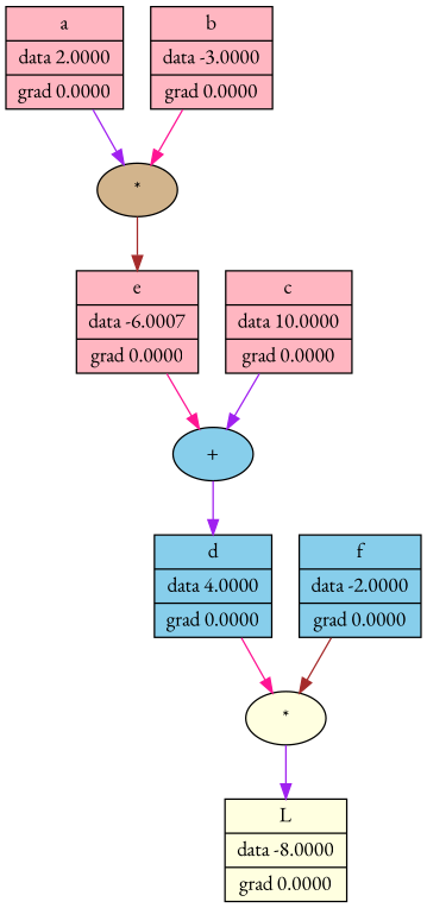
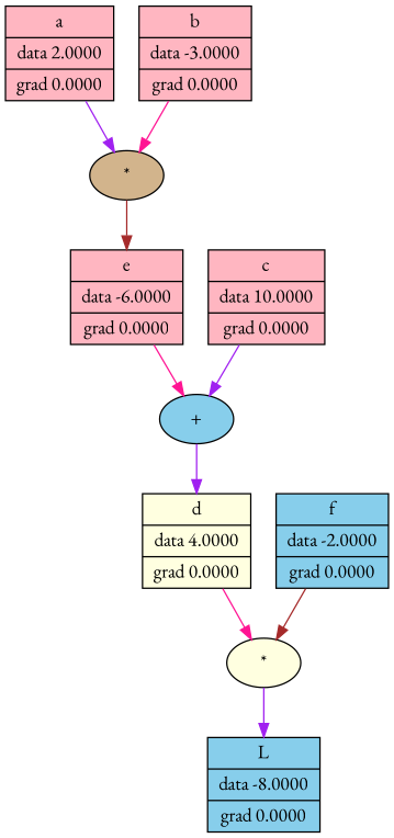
  digraph {
    fontname="EB Garamond"
    rankdir=TB
    node [fillcolor=lightpink fontname="EB Garamond" shape=record style=filled]
    edge [color=purple fontname="EB Garamond"]
    n1 [label="{ a | data 2.0000 | grad 0.0000 }"]
    n2 [fillcolor=tan label="*" shape=""]
-   n3 [label="{ e | data -6.0007 | grad 0.0000 }"]
+   n3 [label="{ e | data -6.0000 | grad 0.0000 }"]
    n4 [fillcolor=skyblue label="+" shape=""]
-   n5 [fillcolor=skyblue label="{ d | data 4.0000 | grad 0.0000 }"]
+   n5 [fillcolor=lightyellow label="{ d | data 4.0000 | grad 0.0000 }"]
    n6 [label="{ c | data 10.0000 | grad 0.0000 }"]
-   n7 [fillcolor=lightyellow label="{ L | data -8.0000 | grad 0.0000 }"]
+   n7 [fillcolor=skyblue label="{ L | data -8.0000 | grad 0.0000 }"]
    n8 [fillcolor=lightyellow label="*" shape=""]
    n9 [fillcolor=skyblue label="{ f | data -2.0000 | grad 0.0000 }"]
    n10 [label="{ b | data -3.0000 | grad 0.0000 }"]
    n1 -> n2
    n2 -> n3 [color=brown]
    n3 -> n4 [color=deeppink]
    n4 -> n5
    n5 -> n8 [color=deeppink]
    n6 -> n4
    n8 -> n7
    n9 -> n8 [color=brown]
    n10 -> n2 [color=deeppink]
  }
